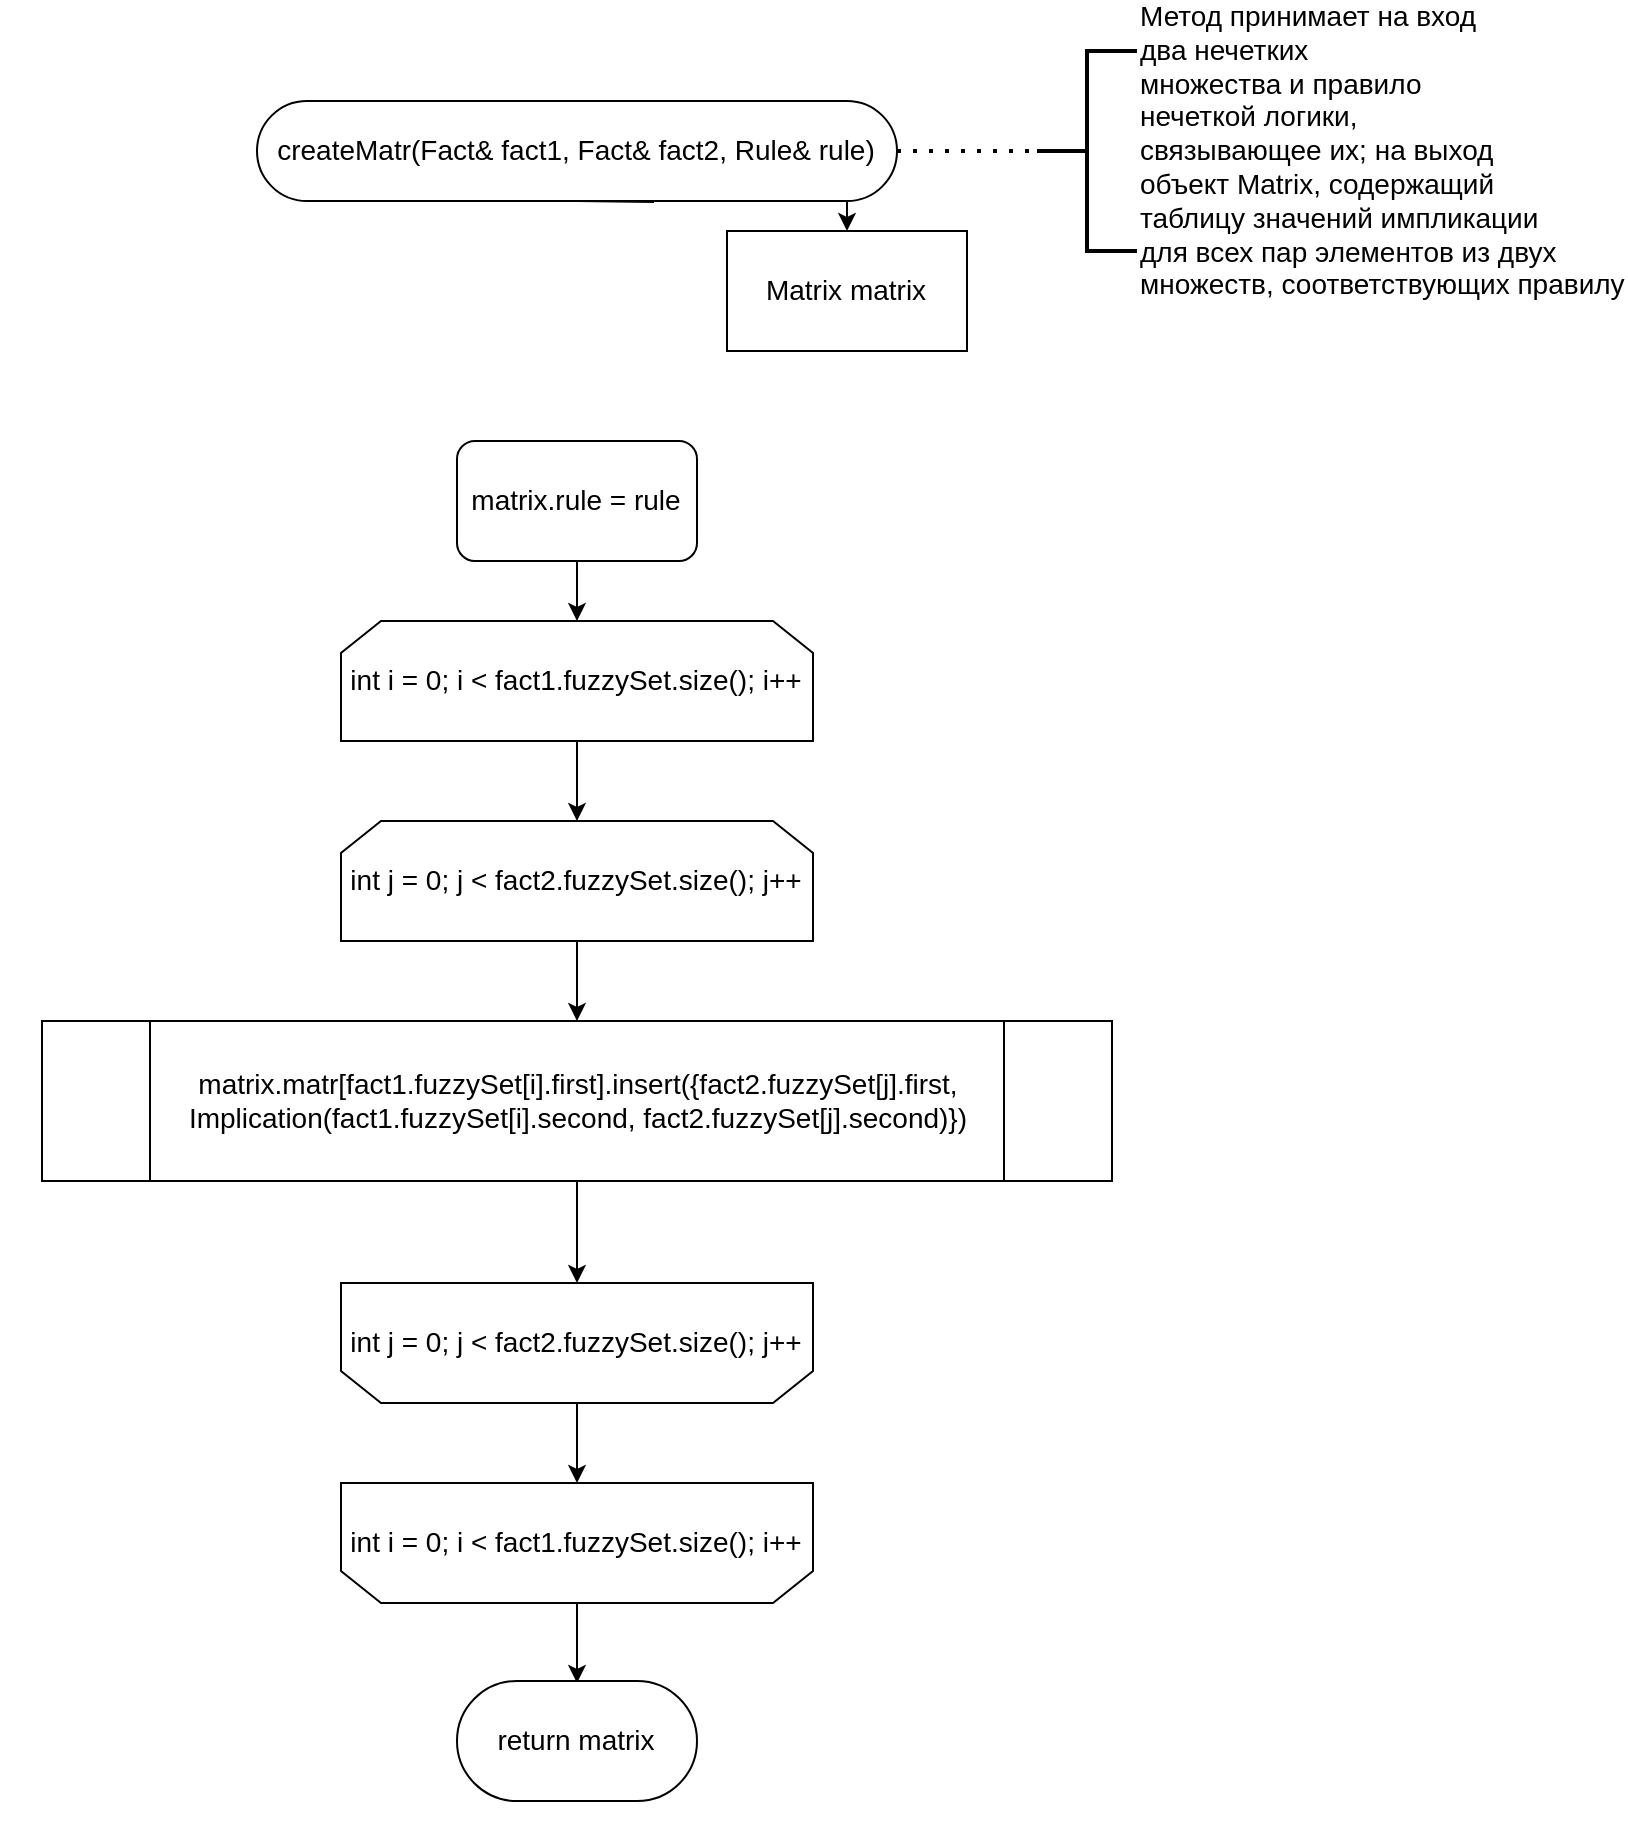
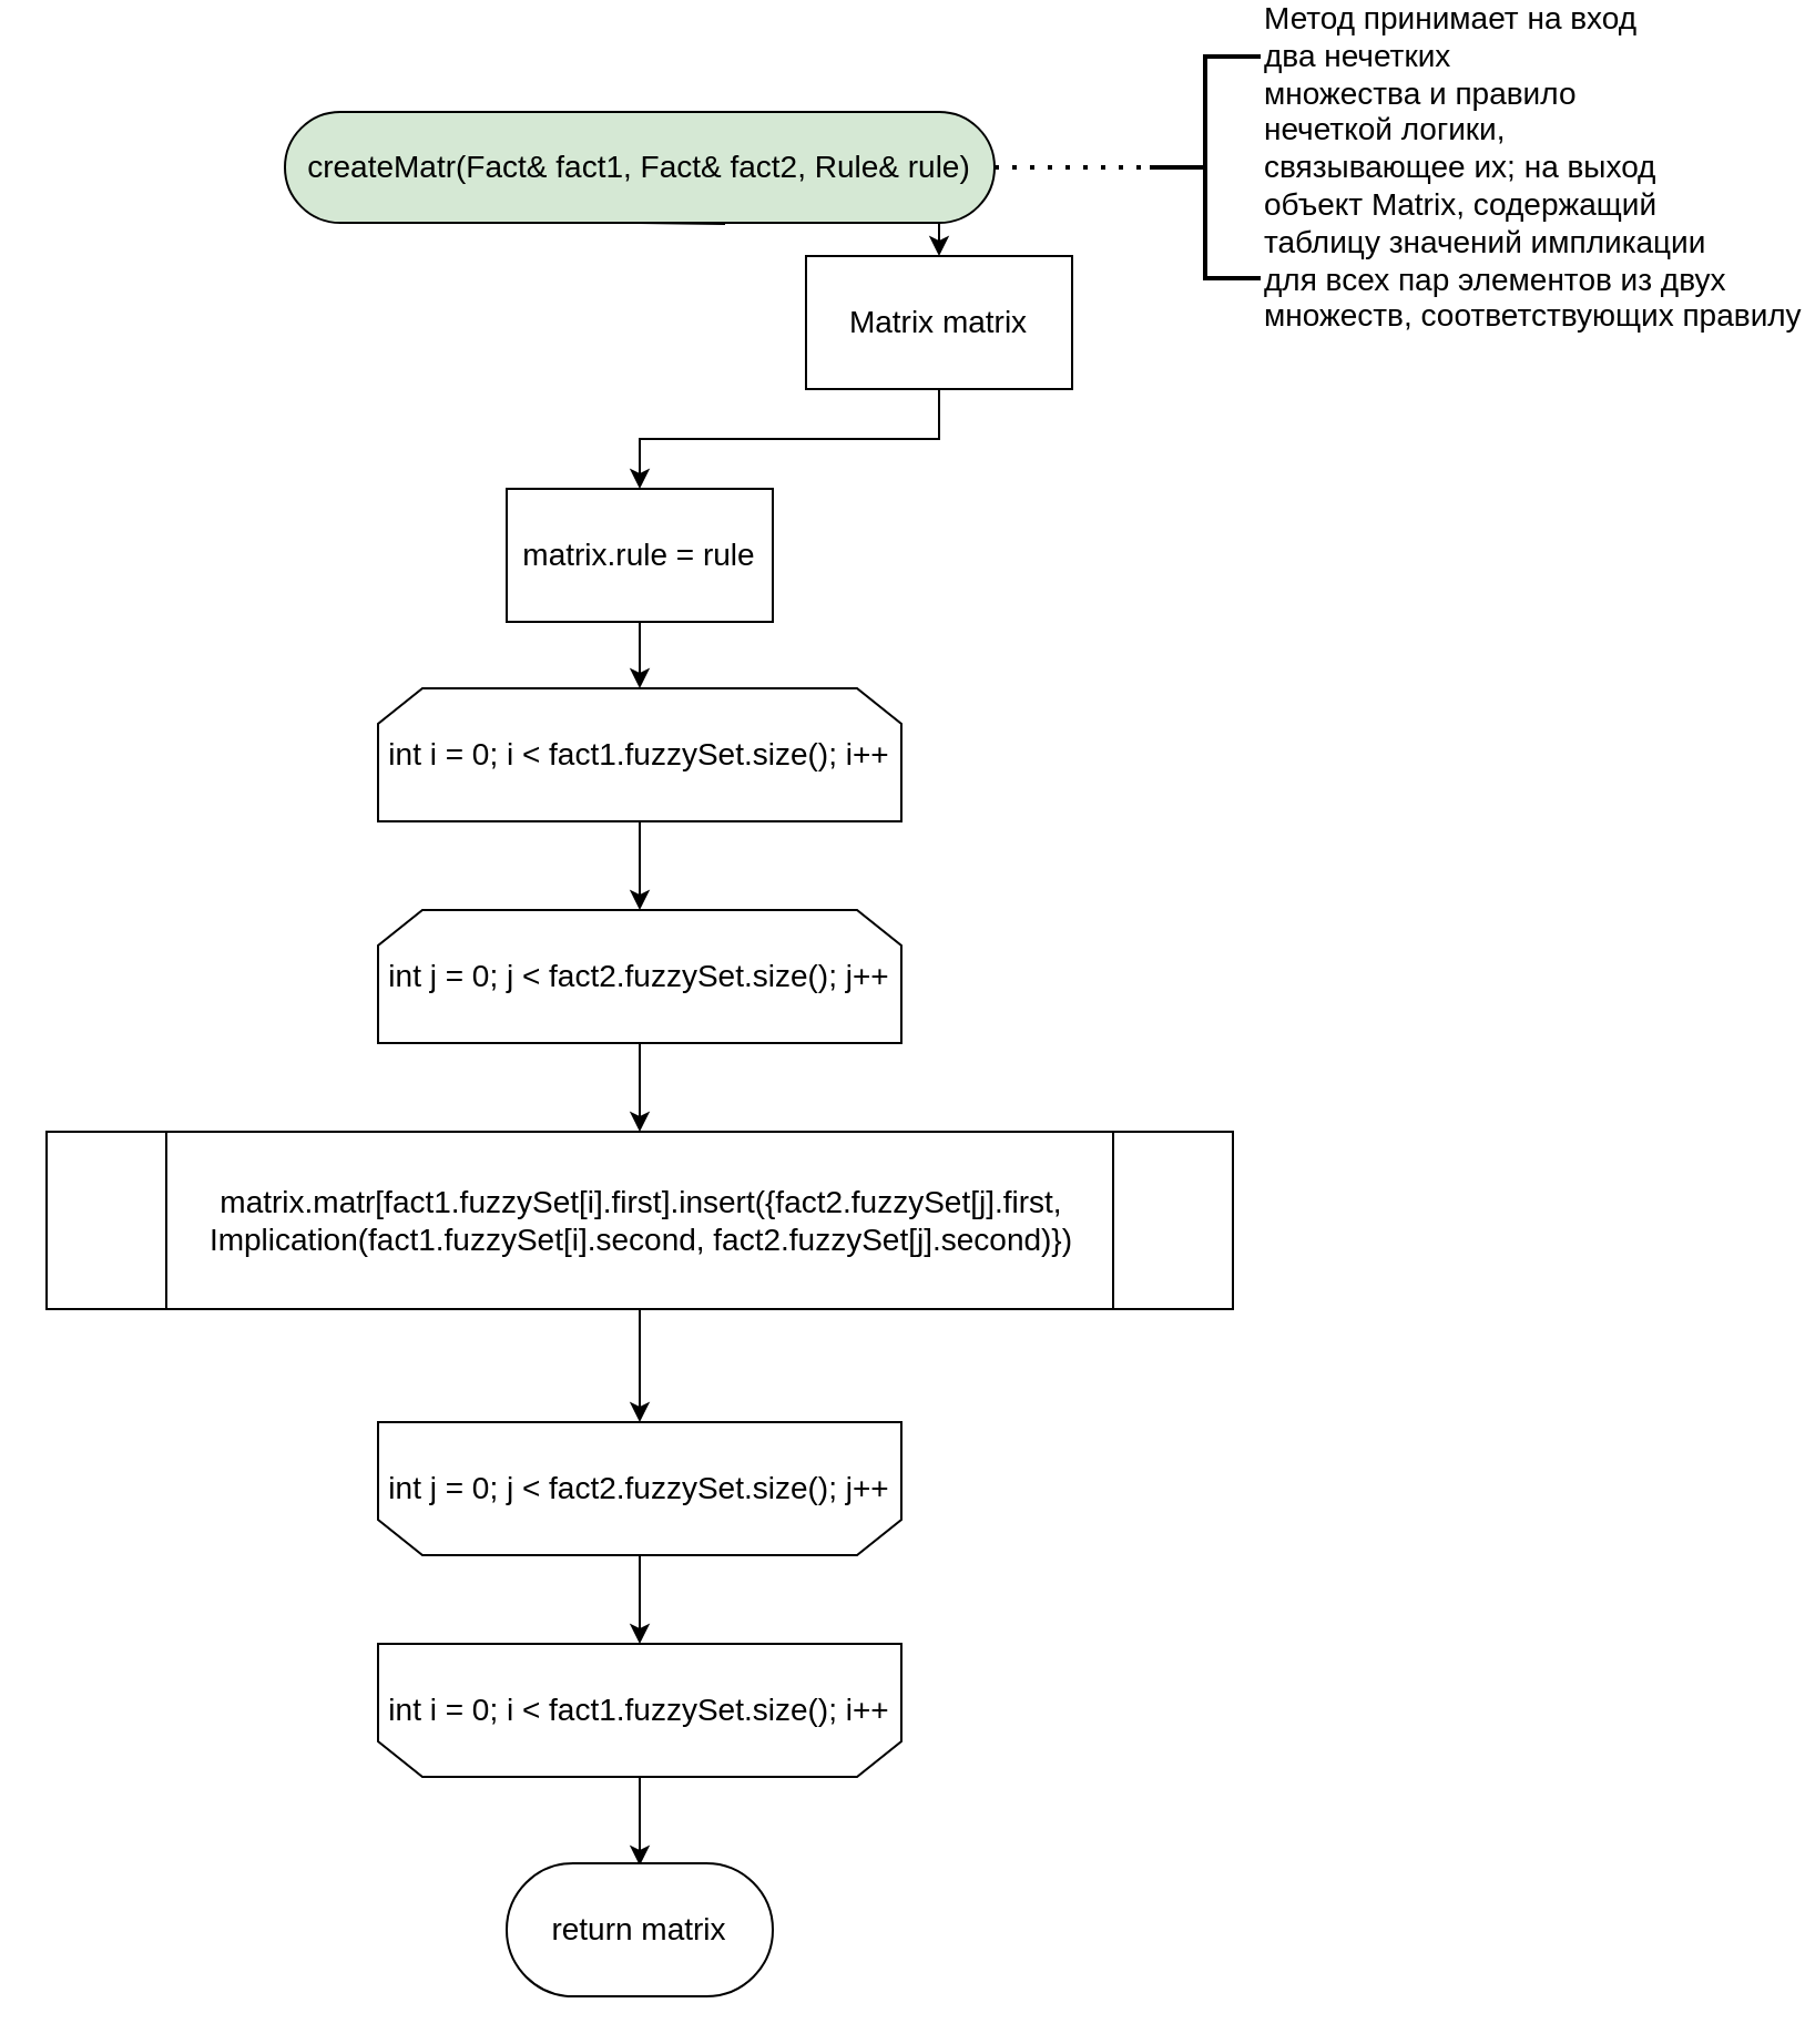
  <mxCell id="0" />
  <mxCell id="1" parent="0" />
  <mxCell id="2" style="edgeStyle=orthogonalEdgeStyle;rounded=0;orthogonalLoop=1;jettySize=auto;html=1;exitX=0.5;exitY=1;exitDx=0;exitDy=0;" parent="1" target="4" edge="1"><mxGeometry relative="1" as="geometry"><mxPoint x="288" y="95" as="sourcePoint" /></mxGeometry></mxCell>
+ <mxCell id="3" style="edgeStyle=orthogonalEdgeStyle;rounded=0;orthogonalLoop=1;jettySize=auto;html=1;exitX=0.5;exitY=1;exitDx=0;exitDy=0;" parent="1" source="4" target="6" edge="1"><mxGeometry relative="1" as="geometry" /></mxCell>
  <mxCell id="4" value="&lt;font style=&quot;font-size: 14px;&quot;&gt;Matrix matrix&lt;/font&gt;" style="rounded=0;whiteSpace=wrap;html=1;" parent="1" vertex="1"><mxGeometry x="363" y="110" width="120" height="60" as="geometry" /></mxCell>
  <mxCell id="5" style="edgeStyle=orthogonalEdgeStyle;rounded=0;orthogonalLoop=1;jettySize=auto;html=1;exitX=0.5;exitY=1;exitDx=0;exitDy=0;entryX=0.5;entryY=0;entryDx=0;entryDy=0;" parent="1" source="6" target="8" edge="1"><mxGeometry relative="1" as="geometry" /></mxCell>
- <mxCell id="6" value="&lt;font style=&quot;font-size: 14px;&quot;&gt;matrix.rule = rule&lt;/font&gt;" style="whiteSpace=wrap;html=1;rounded=1;" parent="1" vertex="1"><mxGeometry x="228" y="215" width="120" height="60" as="geometry" /></mxCell>
+ <mxCell id="6" value="&lt;font style=&quot;font-size: 14px;&quot;&gt;matrix.rule = rule&lt;/font&gt;" style="rounded=0;whiteSpace=wrap;html=1;" parent="1" vertex="1"><mxGeometry x="228" y="215" width="120" height="60" as="geometry" /></mxCell>
  <mxCell id="7" style="edgeStyle=orthogonalEdgeStyle;rounded=0;orthogonalLoop=1;jettySize=auto;html=1;exitX=0.5;exitY=1;exitDx=0;exitDy=0;" parent="1" source="8" target="10" edge="1"><mxGeometry relative="1" as="geometry" /></mxCell>
  <mxCell id="8" value="&lt;font style=&quot;font-size: 14px;&quot;&gt;int i = 0; i &amp;lt; fact1.fuzzySet.size(); i++&lt;/font&gt;" style="shape=loopLimit;whiteSpace=wrap;html=1;" parent="1" vertex="1"><mxGeometry x="170" y="305" width="236" height="60" as="geometry" /></mxCell>
  <mxCell id="9" style="edgeStyle=orthogonalEdgeStyle;rounded=0;orthogonalLoop=1;jettySize=auto;html=1;exitX=0.5;exitY=1;exitDx=0;exitDy=0;" parent="1" source="10" target="12" edge="1"><mxGeometry relative="1" as="geometry" /></mxCell>
  <mxCell id="10" value="&lt;font style=&quot;font-size: 14px;&quot;&gt;int j = 0; j &amp;lt; fact2.fuzzySet.size(); j++&lt;/font&gt;" style="shape=loopLimit;whiteSpace=wrap;html=1;" parent="1" vertex="1"><mxGeometry x="170" y="405" width="236" height="60" as="geometry" /></mxCell>
  <mxCell id="11" style="edgeStyle=orthogonalEdgeStyle;rounded=0;orthogonalLoop=1;jettySize=auto;html=1;exitX=0.5;exitY=1;exitDx=0;exitDy=0;" parent="1" source="12" target="14" edge="1"><mxGeometry relative="1" as="geometry" /></mxCell>
  <mxCell id="12" value="&lt;font style=&quot;font-size: 14px;&quot;&gt;matrix.matr[fact1.fuzzySet[i].first].insert({fact2.fuzzySet[j].first, Implication(fact1.fuzzySet[i].second, fact2.fuzzySet[j].second)})&lt;/font&gt;" style="shape=process;whiteSpace=wrap;html=1;backgroundOutline=1;" parent="1" vertex="1"><mxGeometry x="20.5" y="505" width="535" height="80" as="geometry" /></mxCell>
  <mxCell id="13" style="edgeStyle=orthogonalEdgeStyle;rounded=0;orthogonalLoop=1;jettySize=auto;html=1;exitX=0.5;exitY=0;exitDx=0;exitDy=0;entryX=0.5;entryY=1;entryDx=0;entryDy=0;" parent="1" source="14" target="16" edge="1"><mxGeometry relative="1" as="geometry" /></mxCell>
  <mxCell id="14" value="&lt;font style=&quot;font-size: 14px;&quot;&gt;int j = 0; j &amp;lt; fact2.fuzzySet.size(); j++&lt;/font&gt;" style="shape=loopLimit;whiteSpace=wrap;html=1;size=20;direction=west;" parent="1" vertex="1"><mxGeometry x="170" y="636" width="236" height="60" as="geometry" /></mxCell>
  <mxCell id="15" style="edgeStyle=orthogonalEdgeStyle;rounded=0;orthogonalLoop=1;jettySize=auto;html=1;exitX=0.5;exitY=0;exitDx=0;exitDy=0;entryX=0.5;entryY=0;entryDx=0;entryDy=0;" parent="1" source="16" edge="1"><mxGeometry relative="1" as="geometry"><mxPoint x="288" y="836" as="targetPoint" /></mxGeometry></mxCell>
  <mxCell id="16" value="&lt;font style=&quot;font-size: 14px;&quot;&gt;int i = 0; i &amp;lt; fact1.fuzzySet.size(); i++&lt;/font&gt;" style="shape=loopLimit;whiteSpace=wrap;html=1;direction=west;" parent="1" vertex="1"><mxGeometry x="170" y="736" width="236" height="60" as="geometry" /></mxCell>
- <mxCell id="17" value="&lt;span style=&quot;font-size: 14px;&quot;&gt;createMatr(Fact&amp;amp; fact1, Fact&amp;amp; fact2, Rule&amp;amp; rule)&lt;/span&gt;" style="rounded=1;whiteSpace=wrap;html=1;arcSize=50;" vertex="1" parent="1"><mxGeometry x="128" y="45" width="320" height="50" as="geometry" /></mxCell>
+ <mxCell id="17" value="&lt;span style=&quot;font-size: 14px;&quot;&gt;createMatr(Fact&amp;amp; fact1, Fact&amp;amp; fact2, Rule&amp;amp; rule)&lt;/span&gt;" style="rounded=1;whiteSpace=wrap;html=1;arcSize=50;fillColor=#d5e8d4;" vertex="1" parent="1"><mxGeometry x="128" y="45" width="320" height="50" as="geometry" /></mxCell>
  <mxCell id="18" value="&lt;span style=&quot;font-size: 14px;&quot;&gt;return matrix&lt;/span&gt;" style="rounded=1;whiteSpace=wrap;html=1;arcSize=50;" vertex="1" parent="1"><mxGeometry x="228" y="835" width="120" height="60" as="geometry" /></mxCell>
  <mxCell id="19" value="" style="endArrow=none;dashed=1;html=1;dashPattern=1 3;strokeWidth=2;rounded=0;exitX=1;exitY=0.5;exitDx=0;exitDy=0;" edge="1" parent="1" source="17"><mxGeometry width="50" height="50" relative="1" as="geometry"><mxPoint x="478" y="85" as="sourcePoint" /><mxPoint x="528" y="70" as="targetPoint" /></mxGeometry></mxCell>
  <mxCell id="20" value="&lt;font style=&quot;font-size: 14px;&quot;&gt;Метод принимает на вход&amp;nbsp;&lt;/font&gt;&lt;div&gt;&lt;font style=&quot;font-size: 14px;&quot;&gt;два нечетких&amp;nbsp;&lt;/font&gt;&lt;div&gt;&lt;font style=&quot;font-size: 14px;&quot;&gt;множества и правило&amp;nbsp;&lt;/font&gt;&lt;/div&gt;&lt;div&gt;&lt;font style=&quot;font-size: 14px;&quot;&gt;нечеткой&amp;nbsp;&lt;/font&gt;&lt;span style=&quot;font-size: 14px; background-color: initial;&quot;&gt;логики,&amp;nbsp;&lt;/span&gt;&lt;/div&gt;&lt;div&gt;&lt;font style=&quot;font-size: 14px;&quot;&gt;связывающее их; на выход&amp;nbsp;&lt;/font&gt;&lt;/div&gt;&lt;div&gt;&lt;font style=&quot;font-size: 14px;&quot;&gt;объект Matrix,&amp;nbsp;&lt;/font&gt;&lt;span style=&quot;font-size: 14px; background-color: initial;&quot;&gt;содержащий&amp;nbsp;&lt;/span&gt;&lt;/div&gt;&lt;div&gt;&lt;span style=&quot;font-size: 14px; background-color: initial;&quot;&gt;таблицу значений импликации&amp;nbsp;&lt;/span&gt;&lt;/div&gt;&lt;div&gt;&lt;font style=&quot;font-size: 14px;&quot;&gt;для всех пар элементов из двух&amp;nbsp;&lt;/font&gt;&lt;/div&gt;&lt;div&gt;&lt;font style=&quot;font-size: 14px;&quot;&gt;множеств,&amp;nbsp;&lt;/font&gt;&lt;span style=&quot;font-size: 14px; background-color: initial;&quot;&gt;соответствующих правилу&lt;/span&gt;&lt;/div&gt;&lt;/div&gt;" style="strokeWidth=2;html=1;shape=mxgraph.flowchart.annotation_2;align=left;labelPosition=right;pointerEvents=1;" vertex="1" parent="1"><mxGeometry x="518" y="20" width="50" height="100" as="geometry" /></mxCell>
